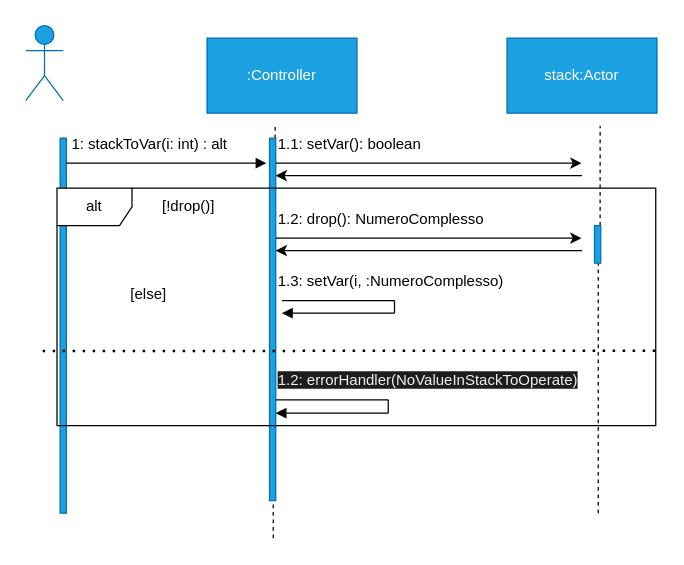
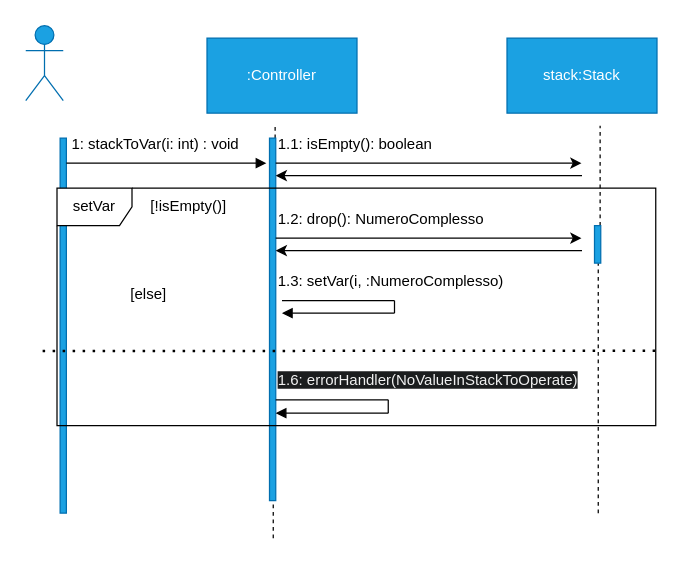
  <mxCell id="0" />
  <mxCell id="1" parent="0" />
  <mxCell id="2" value="Actor" style="shape=umlActor;verticalLabelPosition=bottom;verticalAlign=top;html=1;fillColor=#1ba1e2;fontColor=#ffffff;strokeColor=#006EAF;" parent="1" vertex="1"><mxGeometry x="20" y="20" width="30" height="60" as="geometry" /></mxCell>
  <mxCell id="3" value="" style="html=1;points=[];perimeter=orthogonalPerimeter;fillColor=#1ba1e2;fontColor=#ffffff;strokeColor=#006EAF;" parent="1" vertex="1"><mxGeometry x="47.5" y="110" width="5" height="300" as="geometry" /></mxCell>
  <mxCell id="4" value="" style="html=1;verticalAlign=bottom;labelBackgroundColor=none;endArrow=block;endFill=1;" parent="1" edge="1"><mxGeometry width="160" relative="1" as="geometry"><mxPoint x="52.5" y="130" as="sourcePoint" /><mxPoint x="212.5" y="130" as="targetPoint" /></mxGeometry></mxCell>
- <mxCell id="5" value="1: stackToVar(i: int) : alt" style="text;html=1;strokeColor=none;fillColor=none;align=left;verticalAlign=middle;whiteSpace=wrap;rounded=0;" parent="1" vertex="1"><mxGeometry x="55" y="100" width="160" height="30" as="geometry" /></mxCell>
+ <mxCell id="5" value="1: stackToVar(i: int) : void" style="text;html=1;strokeColor=none;fillColor=none;align=left;verticalAlign=middle;whiteSpace=wrap;rounded=0;" parent="1" vertex="1"><mxGeometry x="55" y="100" width="160" height="30" as="geometry" /></mxCell>
  <mxCell id="6" value=":Controller" style="rounded=0;whiteSpace=wrap;html=1;fillColor=#1ba1e2;fontColor=#ffffff;strokeColor=#006EAF;" parent="1" vertex="1"><mxGeometry x="165" y="30" width="120" height="60" as="geometry" /></mxCell>
  <mxCell id="7" value="" style="endArrow=none;dashed=1;html=1;startArrow=none;" parent="1" source="9" edge="1"><mxGeometry width="50" height="50" relative="1" as="geometry"><mxPoint x="219.5" y="640" as="sourcePoint" /><mxPoint x="219.5" y="100" as="targetPoint" /></mxGeometry></mxCell>
  <mxCell id="8" value="" style="endArrow=none;dashed=1;html=1;" parent="1" target="9" edge="1"><mxGeometry width="50" height="50" relative="1" as="geometry"><mxPoint x="218" y="430" as="sourcePoint" /><mxPoint x="219.5" y="100" as="targetPoint" /></mxGeometry></mxCell>
  <mxCell id="9" value="" style="html=1;points=[];perimeter=orthogonalPerimeter;fillColor=#1ba1e2;fontColor=#ffffff;strokeColor=#006EAF;" parent="1" vertex="1"><mxGeometry x="215" y="110" width="5" height="290" as="geometry" /></mxCell>
- <mxCell id="10" value="stack:Actor" style="rounded=0;whiteSpace=wrap;html=1;fillColor=#1ba1e2;fontColor=#ffffff;strokeColor=#006EAF;" parent="1" vertex="1"><mxGeometry x="405" y="30" width="120" height="60" as="geometry" /></mxCell>
+ <mxCell id="10" value="stack:Stack" style="rounded=0;whiteSpace=wrap;html=1;fillColor=#1ba1e2;fontColor=#ffffff;strokeColor=#006EAF;" parent="1" vertex="1"><mxGeometry x="405" y="30" width="120" height="60" as="geometry" /></mxCell>
  <mxCell id="11" value="" style="endArrow=none;dashed=1;html=1;startArrow=none;rounded=0;" parent="1" source="13" edge="1"><mxGeometry width="50" height="50" relative="1" as="geometry"><mxPoint x="479.5" y="640" as="sourcePoint" /><mxPoint x="479.5" y="100" as="targetPoint" /></mxGeometry></mxCell>
  <mxCell id="12" value="" style="endArrow=none;dashed=1;html=1;rounded=0;" parent="1" target="13" edge="1"><mxGeometry width="50" height="50" relative="1" as="geometry"><mxPoint x="478" y="410" as="sourcePoint" /><mxPoint x="479.5" y="100" as="targetPoint" /></mxGeometry></mxCell>
  <mxCell id="13" value="" style="html=1;points=[];perimeter=orthogonalPerimeter;fillColor=#1ba1e2;fontColor=#ffffff;strokeColor=#006EAF;" parent="1" vertex="1"><mxGeometry x="475" y="180" width="5" height="30" as="geometry" /></mxCell>
  <mxCell id="14" value="1.3: setVar(i, :NumeroComplesso)&amp;nbsp;" style="text;html=1;strokeColor=none;fillColor=none;align=left;verticalAlign=middle;whiteSpace=wrap;rounded=0;" parent="1" vertex="1"><mxGeometry x="220" y="210" width="255" height="30" as="geometry" /></mxCell>
  <mxCell id="15" value="" style="html=1;verticalAlign=bottom;labelBackgroundColor=none;endArrow=block;endFill=1;rounded=0;" parent="1" edge="1"><mxGeometry width="160" relative="1" as="geometry"><mxPoint x="315" y="250" as="sourcePoint" /><mxPoint x="225" y="250" as="targetPoint" /></mxGeometry></mxCell>
  <mxCell id="16" value="" style="endArrow=none;html=1;rounded=0;" parent="1" edge="1"><mxGeometry width="50" height="50" relative="1" as="geometry"><mxPoint x="225" y="240" as="sourcePoint" /><mxPoint x="315" y="240" as="targetPoint" /></mxGeometry></mxCell>
  <mxCell id="17" value="" style="endArrow=none;html=1;rounded=0;" parent="1" edge="1"><mxGeometry width="50" height="50" relative="1" as="geometry"><mxPoint x="315" y="250" as="sourcePoint" /><mxPoint x="315" y="240" as="targetPoint" /><Array as="points" /></mxGeometry></mxCell>
  <mxCell id="18" value="1.2: drop(): NumeroComplesso&amp;nbsp;" style="text;html=1;strokeColor=none;fillColor=none;align=left;verticalAlign=middle;whiteSpace=wrap;rounded=0;" parent="1" vertex="1"><mxGeometry x="220" y="160" width="195" height="30" as="geometry" /></mxCell>
  <mxCell id="19" value="" style="endArrow=classic;html=1;rounded=0;exitX=1.083;exitY=0.504;exitDx=0;exitDy=0;exitPerimeter=0;" parent="1" edge="1"><mxGeometry width="50" height="50" relative="1" as="geometry"><mxPoint x="219.995" y="190" as="sourcePoint" /><mxPoint x="464.58" y="190" as="targetPoint" /></mxGeometry></mxCell>
- <mxCell id="20" value="alt" style="shape=umlFrame;whiteSpace=wrap;html=1;pointerEvents=0;" parent="1" vertex="1"><mxGeometry x="45" y="150" width="479" height="190" as="geometry" /></mxCell>
- <mxCell id="21" value="[!drop()]" style="text;html=1;align=center;verticalAlign=middle;resizable=0;points=[];autosize=1;strokeColor=none;fillColor=none;" parent="1" vertex="1"><mxGeometry x="110" y="150" width="80" height="30" as="geometry" /></mxCell>
+ <mxCell id="20" value="setVar" style="shape=umlFrame;whiteSpace=wrap;html=1;pointerEvents=0;" parent="1" vertex="1"><mxGeometry x="45" y="150" width="479" height="190" as="geometry" /></mxCell>
+ <mxCell id="21" value="[!isEmpty()]" style="text;html=1;align=center;verticalAlign=middle;resizable=0;points=[];autosize=1;strokeColor=none;fillColor=none;" parent="1" vertex="1"><mxGeometry x="110" y="150" width="80" height="30" as="geometry" /></mxCell>
  <mxCell id="22" value="" style="endArrow=none;dashed=1;html=1;dashPattern=1 3;strokeWidth=2;rounded=0;" parent="1" edge="1"><mxGeometry width="50" height="50" relative="1" as="geometry"><mxPoint x="33.5" y="280.34" as="sourcePoint" /><mxPoint x="525" y="280" as="targetPoint" /></mxGeometry></mxCell>
  <mxCell id="23" value="" style="endArrow=classic;html=1;rounded=0;" parent="1" edge="1"><mxGeometry width="50" height="50" relative="1" as="geometry"><mxPoint x="465" y="200" as="sourcePoint" /><mxPoint x="220" y="200" as="targetPoint" /></mxGeometry></mxCell>
  <mxCell id="24" value="[else]" style="text;html=1;align=center;verticalAlign=middle;resizable=0;points=[];autosize=1;strokeColor=none;fillColor=none;" parent="1" vertex="1"><mxGeometry x="92.5" y="220" width="50" height="30" as="geometry" /></mxCell>
- <mxCell id="25" value="&lt;span style=&quot;color: rgb(240, 240, 240); font-family: Helvetica; font-size: 12px; font-style: normal; font-variant-ligatures: normal; font-variant-caps: normal; font-weight: 400; letter-spacing: normal; orphans: 2; text-align: left; text-indent: 0px; text-transform: none; widows: 2; word-spacing: 0px; -webkit-text-stroke-width: 0px; background-color: rgb(27, 29, 30); text-decoration-thickness: initial; text-decoration-style: initial; text-decoration-color: initial; float: none; display: inline !important;&quot;&gt;1.2: errorHandler(NoValueInStackToOperate)&lt;/span&gt;" style="text;whiteSpace=wrap;html=1;" parent="1" vertex="1"><mxGeometry x="220" y="290" width="245" height="20" as="geometry" /></mxCell>
+ <mxCell id="25" value="&lt;span style=&quot;color: rgb(240, 240, 240); font-family: Helvetica; font-size: 12px; font-style: normal; font-variant-ligatures: normal; font-variant-caps: normal; font-weight: 400; letter-spacing: normal; orphans: 2; text-align: left; text-indent: 0px; text-transform: none; widows: 2; word-spacing: 0px; -webkit-text-stroke-width: 0px; background-color: rgb(27, 29, 30); text-decoration-thickness: initial; text-decoration-style: initial; text-decoration-color: initial; float: none; display: inline !important;&quot;&gt;1.6: errorHandler(NoValueInStackToOperate)&lt;/span&gt;" style="text;whiteSpace=wrap;html=1;" parent="1" vertex="1"><mxGeometry x="220" y="290" width="245" height="20" as="geometry" /></mxCell>
  <mxCell id="26" value="" style="html=1;verticalAlign=bottom;labelBackgroundColor=none;endArrow=block;endFill=1;rounded=0;" parent="1" edge="1"><mxGeometry width="160" relative="1" as="geometry"><mxPoint x="310" y="330" as="sourcePoint" /><mxPoint x="220" y="330" as="targetPoint" /></mxGeometry></mxCell>
  <mxCell id="27" value="" style="endArrow=none;html=1;rounded=0;" parent="1" edge="1"><mxGeometry width="50" height="50" relative="1" as="geometry"><mxPoint x="220" y="319.31" as="sourcePoint" /><mxPoint x="310" y="319.31" as="targetPoint" /></mxGeometry></mxCell>
  <mxCell id="28" value="" style="endArrow=none;html=1;rounded=0;" parent="1" edge="1"><mxGeometry width="50" height="50" relative="1" as="geometry"><mxPoint x="310" y="330" as="sourcePoint" /><mxPoint x="310" y="319.31" as="targetPoint" /><Array as="points" /></mxGeometry></mxCell>
- <mxCell id="29" value="1.1: setVar(): boolean&amp;nbsp;" style="text;html=1;strokeColor=none;fillColor=none;align=left;verticalAlign=middle;whiteSpace=wrap;rounded=0;" parent="1" vertex="1"><mxGeometry x="220" y="100" width="195" height="30" as="geometry" /></mxCell>
+ <mxCell id="29" value="1.1: isEmpty(): boolean&amp;nbsp;" style="text;html=1;strokeColor=none;fillColor=none;align=left;verticalAlign=middle;whiteSpace=wrap;rounded=0;" parent="1" vertex="1"><mxGeometry x="220" y="100" width="195" height="30" as="geometry" /></mxCell>
  <mxCell id="30" value="" style="endArrow=classic;html=1;rounded=0;exitX=1.083;exitY=0.504;exitDx=0;exitDy=0;exitPerimeter=0;" parent="1" edge="1"><mxGeometry width="50" height="50" relative="1" as="geometry"><mxPoint x="219.995" y="130" as="sourcePoint" /><mxPoint x="464.58" y="130" as="targetPoint" /></mxGeometry></mxCell>
  <mxCell id="31" value="" style="endArrow=classic;html=1;rounded=0;" parent="1" edge="1"><mxGeometry width="50" height="50" relative="1" as="geometry"><mxPoint x="465" y="140" as="sourcePoint" /><mxPoint x="220" y="140" as="targetPoint" /></mxGeometry></mxCell>
